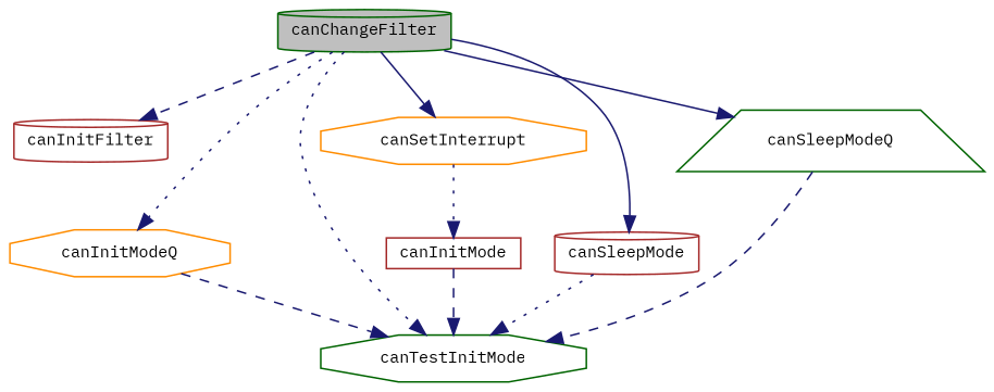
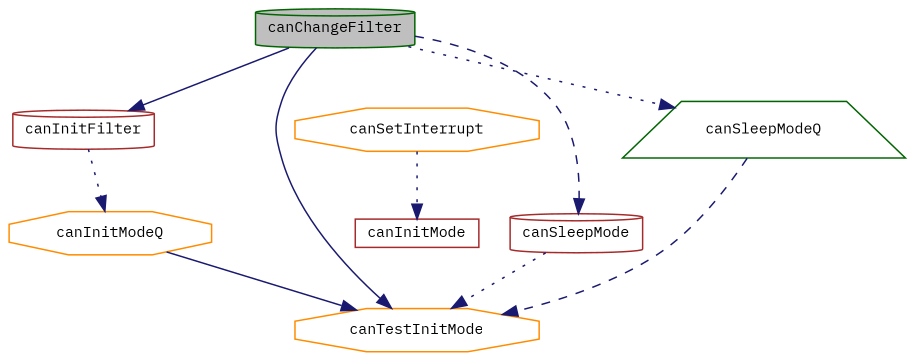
  digraph {
    fontname="IBM Plex Mono"
    rankdir=TB
    node [color=darkgreen fillcolor=white fontname="IBM Plex Mono" fontsize=10 shape=cylinder style=filled]
    edge [color=midnightblue fontname="IBM Plex Mono" fontsize=10 labelfontname="FreeSans.ttf" labelfontsize=10 style=dotted]
    n1 [fillcolor=grey75 fontcolor=black height=0.2 label=canChangeFilter width=0.4]
    n2 [color=brown height=0.2 label=canInitFilter width=0.4]
-   n3 [height=0.2 label=canTestInitMode shape=octagon width=0.4]
+   n3 [color=darkorange height=0.2 label=canTestInitMode shape=octagon width=0.4]
    n4 [color=darkorange height=0.2 label=canInitModeQ shape=octagon width=0.4]
    n5 [color=darkorange height=0.2 label=canSetInterrupt shape=octagon width=0.4]
    n6 [color=brown height=0.2 label=canSleepMode width=0.4]
    n7 [height=0.2 label=canSleepModeQ shape=trapezium width=0.4]
    n8 [color=brown height=0.2 label=canInitMode shape=box width=0.4]
-   n1 -> n2 [style=dashed]
-   n1 -> n3
-   n1 -> n4
-   n1 -> n5 [style=solid]
-   n1 -> n6 [style=solid]
-   n1 -> n7 [style=solid]
-   n4 -> n3 [style=dashed]
+   n1 -> n2 [style=solid]
+   n1 -> n3 [style=solid]
+   n2 -> n4
+   n1 -> n6 [style=dashed]
+   n1 -> n7
+   n4 -> n3 [style=solid]
    n5 -> n8
    n6 -> n3
    n7 -> n3 [style=dashed]
-   n8 -> n3 [style=dashed]
  }
